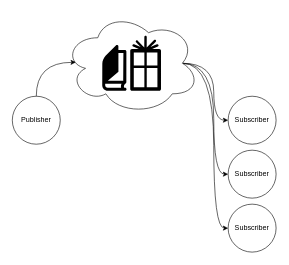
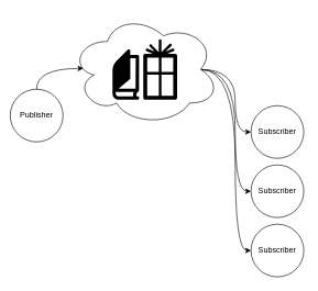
  <mxCell id="0" />
  <mxCell id="1" parent="0" />
  <mxCell id="2" style="edgeStyle=orthogonalEdgeStyle;rounded=0;orthogonalLoop=1;jettySize=auto;html=1;entryX=0;entryY=0.5;entryDx=0;entryDy=0;exitX=0.875;exitY=0.5;exitDx=0;exitDy=0;exitPerimeter=0;curved=1;" edge="1" parent="1" source="5" target="8"><mxGeometry relative="1" as="geometry" /></mxCell>
  <mxCell id="3" style="edgeStyle=orthogonalEdgeStyle;rounded=0;orthogonalLoop=1;jettySize=auto;html=1;exitX=0.875;exitY=0.5;exitDx=0;exitDy=0;exitPerimeter=0;entryX=0;entryY=0.5;entryDx=0;entryDy=0;curved=1;" edge="1" parent="1" source="5" target="10"><mxGeometry relative="1" as="geometry" /></mxCell>
  <mxCell id="4" style="edgeStyle=orthogonalEdgeStyle;rounded=0;orthogonalLoop=1;jettySize=auto;html=1;exitX=0.875;exitY=0.5;exitDx=0;exitDy=0;exitPerimeter=0;entryX=0;entryY=0.5;entryDx=0;entryDy=0;curved=1;" edge="1" parent="1" source="5" target="9"><mxGeometry relative="1" as="geometry" /></mxCell>
  <mxCell id="5" value="" style="ellipse;shape=cloud;whiteSpace=wrap;html=1;" vertex="1" parent="1"><mxGeometry x="106" width="226" height="170" as="geometry" y="20" /></mxCell>
  <mxCell id="6" value="" style="shape=mxgraph.signs.travel.book_and_souvenir_shop;html=1;pointerEvents=1;fillColor=#000000;strokeColor=none;verticalLabelPosition=bottom;verticalAlign=top;align=center;" vertex="1" parent="1"><mxGeometry x="170" y="59" width="98" height="92" as="geometry" /></mxCell>
- <mxCell id="7" value="Publisher" style="ellipse;whiteSpace=wrap;html=1;aspect=fixed;" vertex="1" parent="1"><mxGeometry x="20" y="160" width="80" height="80" as="geometry" /></mxCell>
+ <mxCell id="7" value="Publisher" style="ellipse;whiteSpace=wrap;html=1;aspect=fixed;" vertex="1" parent="1"><mxGeometry x="15" y="135" width="80" height="80" as="geometry" /></mxCell>
  <mxCell id="8" value="Subscriber" style="ellipse;whiteSpace=wrap;html=1;aspect=fixed;" vertex="1" parent="1"><mxGeometry x="380" y="160" width="80" height="80" as="geometry" /></mxCell>
  <mxCell id="9" value="Subscriber" style="ellipse;whiteSpace=wrap;html=1;aspect=fixed;" vertex="1" parent="1"><mxGeometry x="380" y="340" width="80" height="80" as="geometry" /></mxCell>
  <mxCell id="10" value="Subscriber" style="ellipse;whiteSpace=wrap;html=1;aspect=fixed;" vertex="1" parent="1"><mxGeometry x="380" y="250" width="80" height="80" as="geometry" /></mxCell>
  <mxCell id="11" style="edgeStyle=orthogonalEdgeStyle;rounded=0;orthogonalLoop=1;jettySize=auto;html=1;entryX=0.088;entryY=0.491;entryDx=0;entryDy=0;entryPerimeter=0;curved=1;exitX=0.5;exitY=0;exitDx=0;exitDy=0;" edge="1" parent="1" source="7" target="5"><mxGeometry relative="1" as="geometry" /></mxCell>
